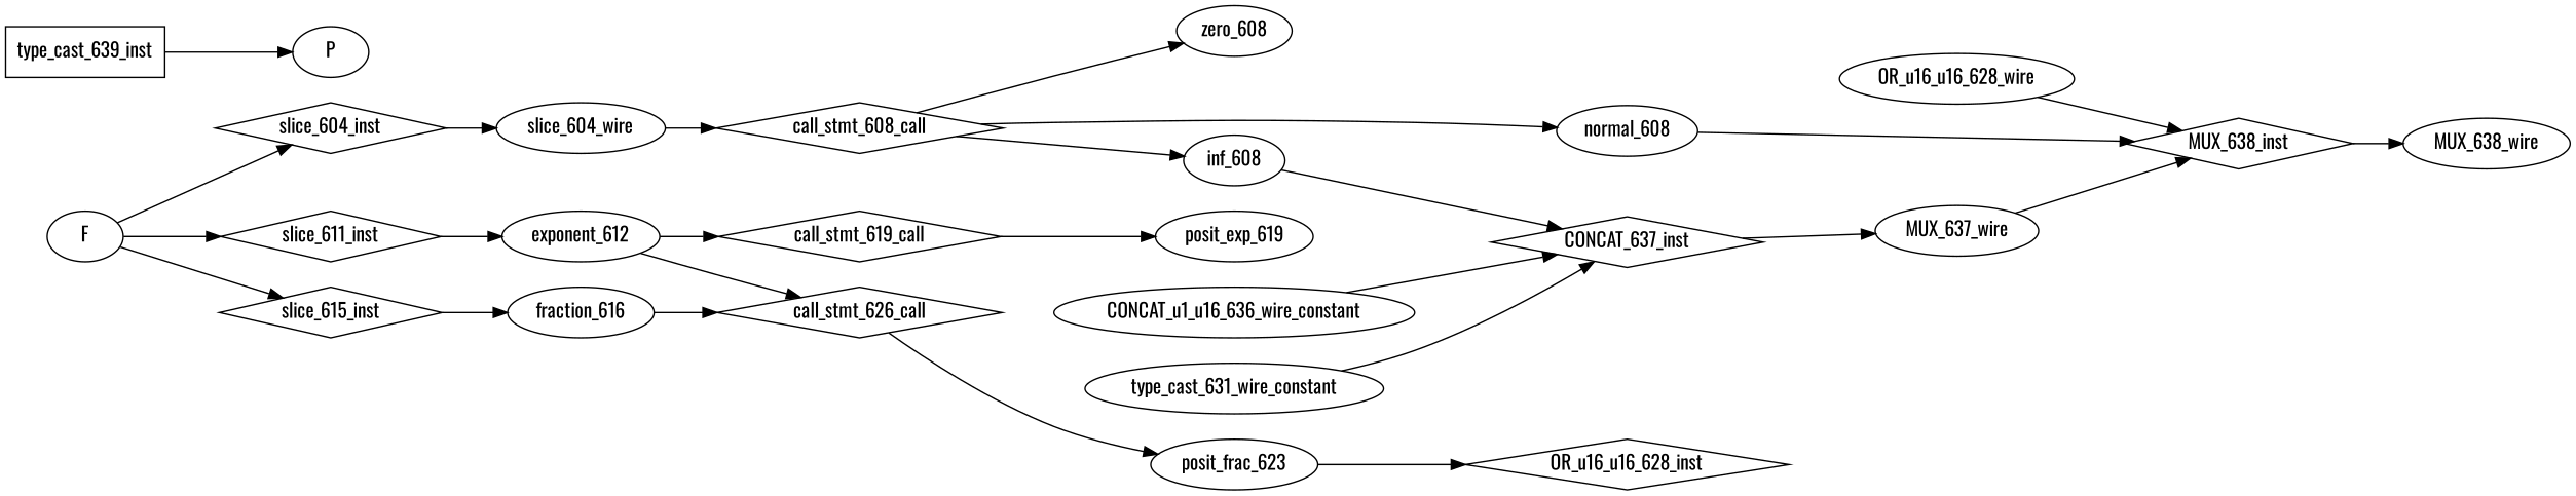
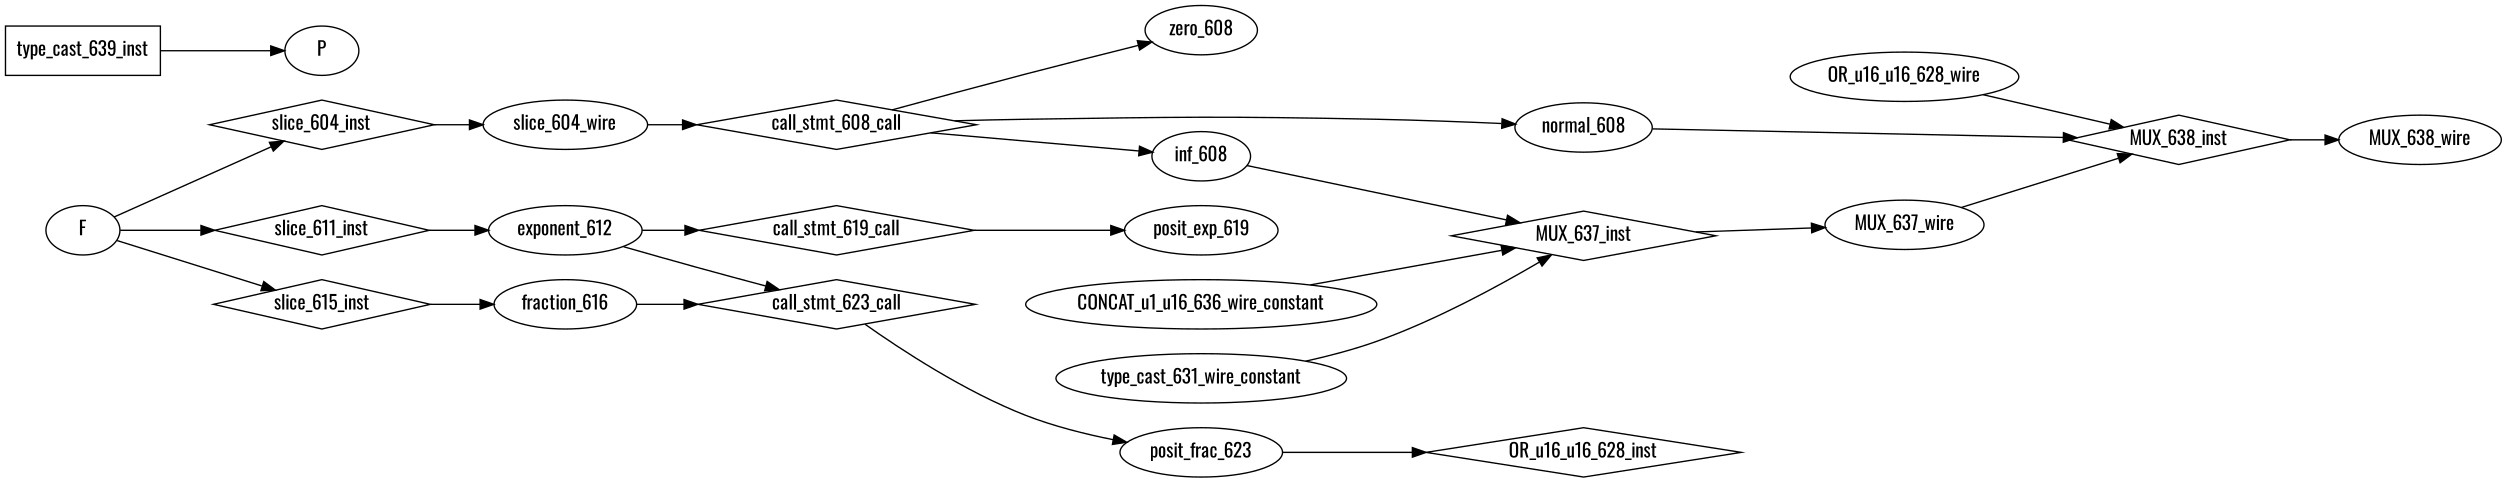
  digraph {
    fontname=Oswald
    rankdir=LR
    node [fontname=Oswald shape=ellipse]
    edge [fontname=Oswald]
-   MUX_637_inst [shape=diamond label=CONCAT_637_inst]
+   MUX_637_inst [shape=diamond]
    CONCAT_u1_u16_636_wire_constant
    MUX_637_wire
    MUX_638_inst [shape=diamond]
    MUX_638_wire
    type_cast_639_inst [shape=rectangle]
    P [shape=""]
    OR_u16_u16_628_wire
    call_stmt_619_call [shape=diamond]
    exponent_612
-   call_stmt_623_call [shape=diamond label=call_stmt_626_call]
+   call_stmt_623_call [shape=diamond]
    posit_exp_619
    posit_frac_623
    fraction_616
    inf_608
    normal_608
    OR_u16_u16_628_inst [shape=diamond]
    call_stmt_608_call [shape=diamond]
    slice_604_wire
    zero_608
    type_cast_631_wire_constant
    slice_604_inst [shape=diamond]
    F [shape=""]
    slice_611_inst [shape=diamond]
    slice_615_inst [shape=diamond]
    MUX_637_inst -> MUX_637_wire
    CONCAT_u1_u16_636_wire_constant -> MUX_637_inst
    MUX_637_wire -> MUX_638_inst
    MUX_638_inst -> MUX_638_wire
    type_cast_639_inst -> P
    OR_u16_u16_628_wire -> MUX_638_inst
    call_stmt_619_call -> posit_exp_619
    exponent_612 -> call_stmt_619_call
    exponent_612 -> call_stmt_623_call
    call_stmt_623_call -> posit_frac_623
    posit_frac_623 -> OR_u16_u16_628_inst
    fraction_616 -> call_stmt_623_call
    inf_608 -> MUX_637_inst
    normal_608 -> MUX_638_inst
    call_stmt_608_call -> inf_608
    call_stmt_608_call -> normal_608
    call_stmt_608_call -> zero_608
    slice_604_wire -> call_stmt_608_call
    type_cast_631_wire_constant -> MUX_637_inst
    slice_604_inst -> slice_604_wire
    F -> slice_604_inst
    F -> slice_611_inst
    F -> slice_615_inst
    slice_611_inst -> exponent_612
    slice_615_inst -> fraction_616
  }
